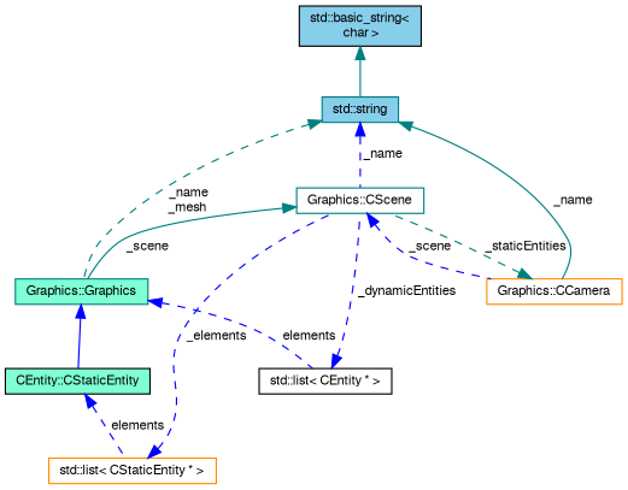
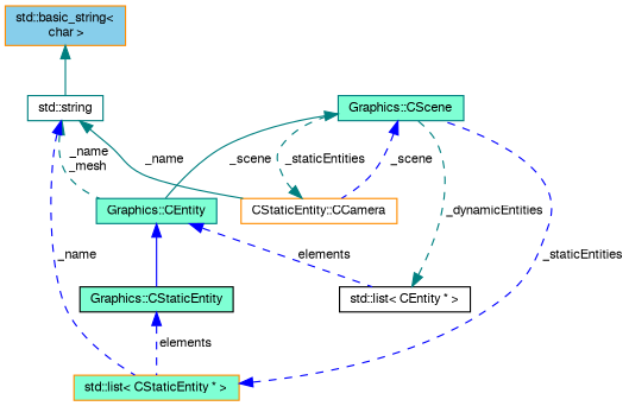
  digraph {
    node [color=teal fillcolor=white fontname=FreeSans fontsize=10 shape=record style=filled]
    edge [color=blue dir=back fontname=FreeSans fontsize=10 labelfontname=FreeSans labelfontsize=10 style=dashed]
-   n1 [fontcolor=black height=0.2 label="Graphics::CScene" width=0.4]
-   n2 [fillcolor=aquamarine height=0.2 label="Graphics::Graphics" width=0.4]
-   n3 [color=darkorange height=0.2 label="Graphics::CCamera" width=0.4]
-   n4 [color=black fillcolor=aquamarine height=0.2 label="CEntity::CStaticEntity" width=0.4]
+   n1 [fillcolor=aquamarine fontcolor=black height=0.2 label="Graphics::CScene" width=0.4]
+   n2 [fillcolor=aquamarine height=0.2 label="Graphics::CEntity" width=0.4]
+   n3 [color=darkorange height=0.2 label="CStaticEntity::CCamera" width=0.4]
+   n4 [color=black fillcolor=aquamarine height=0.2 label="Graphics::CStaticEntity" width=0.4]
    n5 [color=black height=0.2 label="std::list\< CEntity * \>" width=0.4]
-   n6 [color=darkorange height=0.2 label="std::list\< CStaticEntity * \>" width=0.4]
-   n7 [fillcolor=skyblue height=0.2 label="std::string" width=0.4]
-   n8 [color=black fillcolor=skyblue height=0.2 label="std::basic_string\<\l char \>" width=0.4]
+   n6 [color=darkorange fillcolor=aquamarine height=0.2 label="std::list\< CStaticEntity * \>" width=0.4]
+   n7 [height=0.2 label="std::string" width=0.4]
+   n8 [color=darkorange fillcolor=skyblue height=0.2 label="std::basic_string\<\l char \>" width=0.4]
    n1 -> n2 [color=teal label=" _scene" style=solid]
    n1 -> n3 [label=" _scene"]
    n2 -> n4 [style=solid]
    n2 -> n5 [label=" elements"]
    n3 -> n1 [color=teal label=" _staticEntities"]
    n4 -> n6 [label=" elements"]
-   n5 -> n1 [label=" _dynamicEntities"]
-   n6 -> n1 [label=" _elements"]
-   n7 -> n1 [label=" _name"]
+   n5 -> n1 [color=teal label=" _dynamicEntities"]
+   n6 -> n1 [label=" _staticEntities"]
+   n7 -> n6 [label=" _name"]
    n7 -> n2 [color=teal label=" _name\n_mesh"]
    n7 -> n3 [color=teal label=" _name" style=solid]
    n8 -> n7 [color=teal style=solid]
  }
